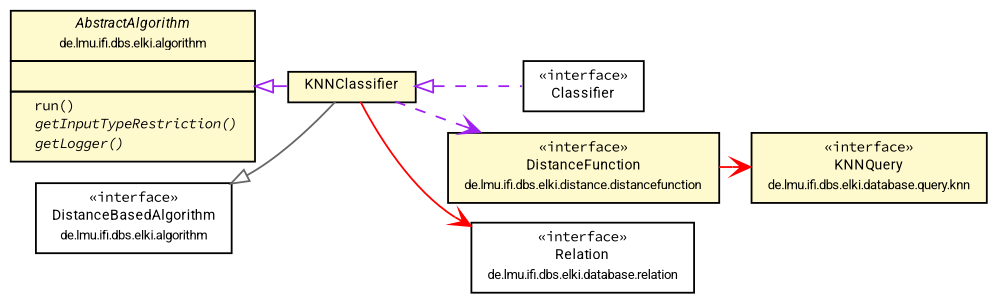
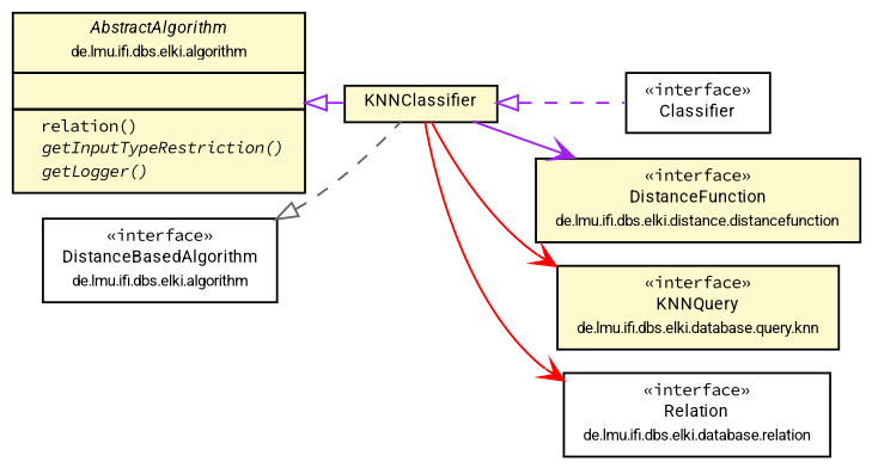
  digraph {
    fontname="Source Code Pro"
    nodesep=0.15
    rankdir=LR
    ranksep=0.25
    node [fontcolor=black fontname="Source Code Pro" fontsize=8 margin=0 shape=plaintext]
    edge [color=purple fontname="Source Code Pro" fontsize=7 labelfontname=Roboto labelfontsize=7 weight=1]
    n1 [height=0 label=<<table title="de.lmu.ifi.dbs.elki.algorithm.classification.Classifier" border="0" cellborder="1" cellspacing="0" cellpadding="2" href="Classifier.html" target="_parent"> 		<tr><td><table border="0" cellspacing="0" cellpadding="1"> 		<tr><td align="center" balign="center"> &#171;interface&#187; </td></tr> 		<tr><td align="center" balign="center"> <font face="Roboto">Classifier</font> </td></tr> 		</table></td></tr> 		</table>> width=0]
    n2 [height=0 label=<<table title="de.lmu.ifi.dbs.elki.algorithm.classification.KNNClassifier" border="0" cellborder="1" cellspacing="0" cellpadding="2" bgcolor="lemonChiffon" href="KNNClassifier.html" target="_parent"> 		<tr><td><table border="0" cellspacing="0" cellpadding="1"> 		<tr><td align="center" balign="center"> <font face="Roboto">KNNClassifier</font> </td></tr> 		</table></td></tr> 		</table>> width=0]
    n3 [height=0 label=<<table title="de.lmu.ifi.dbs.elki.distance.distancefunction.DistanceFunction" border="0" cellborder="1" cellspacing="0" cellpadding="2" bgcolor="LemonChiffon" href="../../distance/distancefunction/DistanceFunction.html" target="_parent"> 		<tr><td><table border="0" cellspacing="0" cellpadding="1"> 		<tr><td align="center" balign="center"> &#171;interface&#187; </td></tr> 		<tr><td align="center" balign="center"> <font face="Roboto">DistanceFunction</font> </td></tr> 		<tr><td align="center" balign="center"> <font face="Roboto" point-size="7.0">de.lmu.ifi.dbs.elki.distance.distancefunction</font> </td></tr> 		</table></td></tr> 		</table>> width=0]
    n4 [height=0 label=<<table title="de.lmu.ifi.dbs.elki.database.query.knn.KNNQuery" border="0" cellborder="1" cellspacing="0" cellpadding="2" bgcolor="LemonChiffon" href="../../database/query/knn/KNNQuery.html" target="_parent"> 		<tr><td><table border="0" cellspacing="0" cellpadding="1"> 		<tr><td align="center" balign="center"> &#171;interface&#187; </td></tr> 		<tr><td align="center" balign="center"> <font face="Roboto">KNNQuery</font> </td></tr> 		<tr><td align="center" balign="center"> <font face="Roboto" point-size="7.0">de.lmu.ifi.dbs.elki.database.query.knn</font> </td></tr> 		</table></td></tr> 		</table>> width=0]
    n5 [height=0 label=<<table title="de.lmu.ifi.dbs.elki.database.relation.Relation" border="0" cellborder="1" cellspacing="0" cellpadding="2" href="../../database/relation/Relation.html" target="_parent"> 		<tr><td><table border="0" cellspacing="0" cellpadding="1"> 		<tr><td align="center" balign="center"> &#171;interface&#187; </td></tr> 		<tr><td align="center" balign="center"> <font face="Roboto">Relation</font> </td></tr> 		<tr><td align="center" balign="center"> <font face="Roboto" point-size="7.0">de.lmu.ifi.dbs.elki.database.relation</font> </td></tr> 		</table></td></tr> 		</table>> width=0]
-   n6 [height=0 label=<<table title="de.lmu.ifi.dbs.elki.algorithm.AbstractAlgorithm" border="0" cellborder="1" cellspacing="0" cellpadding="2" bgcolor="LemonChiffon" href="../AbstractAlgorithm.html" target="_parent"> 		<tr><td><table border="0" cellspacing="0" cellpadding="1"> 		<tr><td align="center" balign="center"> <font face="Roboto"><i>AbstractAlgorithm</i></font> </td></tr> 		<tr><td align="center" balign="center"> <font face="Roboto" point-size="7.0">de.lmu.ifi.dbs.elki.algorithm</font> </td></tr> 		</table></td></tr> 		<tr><td><table border="0" cellspacing="0" cellpadding="1"> 		<tr><td align="left" balign="left">  </td></tr> 		</table></td></tr> 		<tr><td><table border="0" cellspacing="0" cellpadding="1"> 		<tr><td align="left" balign="left">  run() </td></tr> 		<tr><td align="left" balign="left"> <i> getInputTypeRestriction()</i> </td></tr> 		<tr><td align="left" balign="left"> <i> getLogger()</i> </td></tr> 		</table></td></tr> 		</table>> width=0]
+   n6 [height=0 label=<<table title="de.lmu.ifi.dbs.elki.algorithm.AbstractAlgorithm" border="0" cellborder="1" cellspacing="0" cellpadding="2" bgcolor="LemonChiffon" href="../AbstractAlgorithm.html" target="_parent"> 		<tr><td><table border="0" cellspacing="0" cellpadding="1"> 		<tr><td align="center" balign="center"> <font face="Roboto"><i>AbstractAlgorithm</i></font> </td></tr> 		<tr><td align="center" balign="center"> <font face="Roboto" point-size="7.0">de.lmu.ifi.dbs.elki.algorithm</font> </td></tr> 		</table></td></tr> 		<tr><td><table border="0" cellspacing="0" cellpadding="1"> 		<tr><td align="left" balign="left">  </td></tr> 		</table></td></tr> 		<tr><td><table border="0" cellspacing="0" cellpadding="1"> 		<tr><td align="left" balign="left">  relation() </td></tr> 		<tr><td align="left" balign="left"> <i> getInputTypeRestriction()</i> </td></tr> 		<tr><td align="left" balign="left"> <i> getLogger()</i> </td></tr> 		</table></td></tr> 		</table>> width=0]
    n7 [height=0 label=<<table title="de.lmu.ifi.dbs.elki.algorithm.DistanceBasedAlgorithm" border="0" cellborder="1" cellspacing="0" cellpadding="2" href="../DistanceBasedAlgorithm.html" target="_parent"> 		<tr><td><table border="0" cellspacing="0" cellpadding="1"> 		<tr><td align="center" balign="center"> &#171;interface&#187; </td></tr> 		<tr><td align="center" balign="center"> <font face="Roboto">DistanceBasedAlgorithm</font> </td></tr> 		<tr><td align="center" balign="center"> <font face="Roboto" point-size="7.0">de.lmu.ifi.dbs.elki.algorithm</font> </td></tr> 		</table></td></tr> 		</table>> width=0]
    n2 -> n1 [arrowtail=empty dir=back style=dashed weight=9]
-   n2 -> n3 [arrowhead=open style=dashed]
-   n3 -> n4 [arrowhead=open color=red]
+   n2 -> n3 [arrowhead=open]
+   n2 -> n4 [arrowhead=open color=red]
    n2 -> n5 [arrowhead=open color=red]
    n6 -> n2 [arrowtail=empty dir=back weight=10]
-   n7 -> n2 [arrowtail=empty color=gray40 dir=back style=solid weight=9]
+   n7 -> n2 [arrowtail=empty color=gray40 dir=back style=dashed weight=9]
  }
